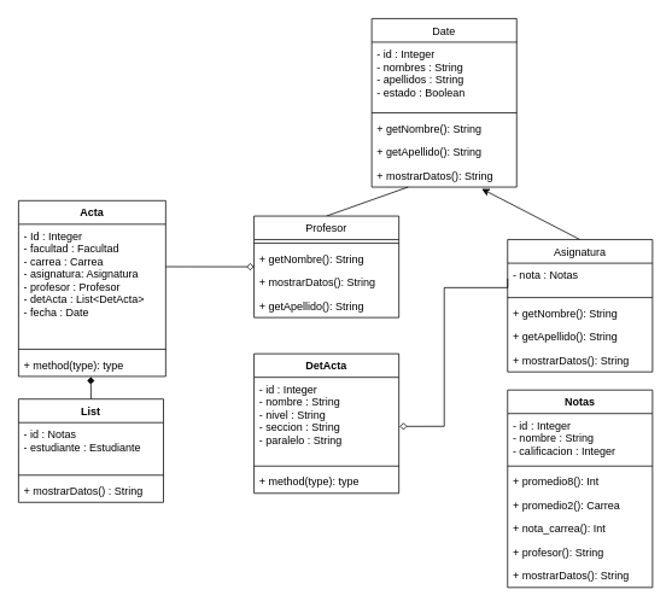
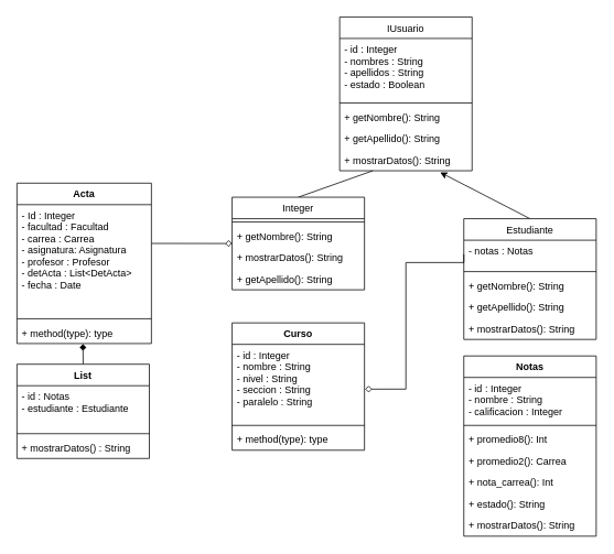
  <mxCell id="0" />
  <mxCell id="1" parent="0" />
- <mxCell id="2" value="Date" style="swimlane;fontStyle=0;align=center;verticalAlign=top;childLayout=stackLayout;horizontal=1;startSize=26;horizontalStack=0;resizeParent=1;resizeParentMax=0;resizeLast=0;collapsible=1;marginBottom=0;" parent="1" vertex="1"><mxGeometry x="410" y="20" width="160" height="186" as="geometry" /></mxCell>
+ <mxCell id="2" value="IUsuario" style="swimlane;fontStyle=0;align=center;verticalAlign=top;childLayout=stackLayout;horizontal=1;startSize=26;horizontalStack=0;resizeParent=1;resizeParentMax=0;resizeLast=0;collapsible=1;marginBottom=0;" parent="1" vertex="1"><mxGeometry x="410" y="20" width="160" height="186" as="geometry" /></mxCell>
  <mxCell id="3" value="- id : Integer&#10;- nombres : String&#10;- apellidos : String&#10;- estado : Boolean" style="text;strokeColor=none;fillColor=none;align=left;verticalAlign=top;spacingLeft=4;spacingRight=4;overflow=hidden;rotatable=0;points=[[0,0.5],[1,0.5]];portConstraint=eastwest;" parent="2" vertex="1"><mxGeometry y="26" width="160" height="74" as="geometry" /></mxCell>
  <mxCell id="4" value="" style="line;strokeWidth=1;fillColor=none;align=left;verticalAlign=middle;spacingTop=-1;spacingLeft=3;spacingRight=3;rotatable=0;labelPosition=right;points=[];portConstraint=eastwest;strokeColor=inherit;" parent="2" vertex="1"><mxGeometry y="100" width="160" height="8" as="geometry" /></mxCell>
  <mxCell id="5" value="+ getNombre(): String" style="text;strokeColor=none;fillColor=none;align=left;verticalAlign=top;spacingLeft=4;spacingRight=4;overflow=hidden;rotatable=0;points=[[0,0.5],[1,0.5]];portConstraint=eastwest;" parent="2" vertex="1"><mxGeometry y="108" width="160" height="26" as="geometry" /></mxCell>
  <mxCell id="6" value="+ getApellido(): String" style="text;strokeColor=none;fillColor=none;align=left;verticalAlign=top;spacingLeft=4;spacingRight=4;overflow=hidden;rotatable=0;points=[[0,0.5],[1,0.5]];portConstraint=eastwest;" vertex="1" parent="2"><mxGeometry y="134" width="160" height="26" as="geometry" /></mxCell>
  <mxCell id="7" value="+ mostrarDatos(): String" style="text;strokeColor=none;fillColor=none;align=left;verticalAlign=top;spacingLeft=4;spacingRight=4;overflow=hidden;rotatable=0;points=[[0,0.5],[1,0.5]];portConstraint=eastwest;" vertex="1" parent="2"><mxGeometry y="160" width="160" height="26" as="geometry" /></mxCell>
  <mxCell id="8" style="edgeStyle=none;html=1;exitX=0;exitY=0.5;exitDx=0;exitDy=0;entryX=1.001;entryY=0.35;entryDx=0;entryDy=0;startArrow=diamond;startFill=0;endArrow=none;endFill=0;entryPerimeter=0;" parent="1" source="10" target="36" edge="1"><mxGeometry relative="1" as="geometry" /></mxCell>
  <mxCell id="9" style="edgeStyle=none;html=1;exitX=0.5;exitY=0;exitDx=0;exitDy=0;entryX=0.25;entryY=1;entryDx=0;entryDy=0;startArrow=none;startFill=0;endArrow=none;endFill=1;" parent="1" source="10" target="2" edge="1"><mxGeometry relative="1" as="geometry" /></mxCell>
- <mxCell id="10" value="Profesor" style="swimlane;fontStyle=0;align=center;verticalAlign=top;childLayout=stackLayout;horizontal=1;startSize=26;horizontalStack=0;resizeParent=1;resizeParentMax=0;resizeLast=0;collapsible=1;marginBottom=0;" parent="1" vertex="1"><mxGeometry x="280" y="238" width="160" height="112" as="geometry" /></mxCell>
+ <mxCell id="10" value="Integer" style="swimlane;fontStyle=0;align=center;verticalAlign=top;childLayout=stackLayout;horizontal=1;startSize=26;horizontalStack=0;resizeParent=1;resizeParentMax=0;resizeLast=0;collapsible=1;marginBottom=0;" parent="1" vertex="1"><mxGeometry x="280" y="238" width="160" height="112" as="geometry" /></mxCell>
  <mxCell id="11" value="" style="line;strokeWidth=1;fillColor=none;align=left;verticalAlign=middle;spacingTop=-1;spacingLeft=3;spacingRight=3;rotatable=0;labelPosition=right;points=[];portConstraint=eastwest;strokeColor=inherit;" parent="10" vertex="1"><mxGeometry y="26" width="160" height="8" as="geometry" /></mxCell>
  <mxCell id="12" value="+ getNombre(): String" style="text;strokeColor=none;fillColor=none;align=left;verticalAlign=top;spacingLeft=4;spacingRight=4;overflow=hidden;rotatable=0;points=[[0,0.5],[1,0.5]];portConstraint=eastwest;" vertex="1" parent="10"><mxGeometry y="34" width="160" height="26" as="geometry" /></mxCell>
  <mxCell id="13" value="+ mostrarDatos(): String" style="text;strokeColor=none;fillColor=none;align=left;verticalAlign=top;spacingLeft=4;spacingRight=4;overflow=hidden;rotatable=0;points=[[0,0.5],[1,0.5]];portConstraint=eastwest;" vertex="1" parent="10"><mxGeometry y="60" width="160" height="26" as="geometry" /></mxCell>
  <mxCell id="14" value="+ getApellido(): String" style="text;strokeColor=none;fillColor=none;align=left;verticalAlign=top;spacingLeft=4;spacingRight=4;overflow=hidden;rotatable=0;points=[[0,0.5],[1,0.5]];portConstraint=eastwest;" vertex="1" parent="10"><mxGeometry y="86" width="160" height="26" as="geometry" /></mxCell>
  <mxCell id="15" style="edgeStyle=none;html=1;exitX=0.5;exitY=0;exitDx=0;exitDy=0;entryX=0.759;entryY=1.075;entryDx=0;entryDy=0;entryPerimeter=0;startArrow=none;startFill=0;endArrow=classic;endFill=1;" parent="1" source="16" target="7" edge="1"><mxGeometry relative="1" as="geometry" /></mxCell>
- <mxCell id="16" value="Asignatura" style="swimlane;fontStyle=0;align=center;verticalAlign=top;childLayout=stackLayout;horizontal=1;startSize=26;horizontalStack=0;resizeParent=1;resizeParentMax=0;resizeLast=0;collapsible=1;marginBottom=0;" parent="1" vertex="1"><mxGeometry x="560" y="264" width="160" height="146" as="geometry" /></mxCell>
- <mxCell id="17" value="- nota : Notas" style="text;strokeColor=none;fillColor=none;align=left;verticalAlign=top;spacingLeft=4;spacingRight=4;overflow=hidden;rotatable=0;points=[[0,0.5],[1,0.5]];portConstraint=eastwest;" parent="16" vertex="1"><mxGeometry y="26" width="160" height="34" as="geometry" /></mxCell>
+ <mxCell id="16" value="Estudiante" style="swimlane;fontStyle=0;align=center;verticalAlign=top;childLayout=stackLayout;horizontal=1;startSize=26;horizontalStack=0;resizeParent=1;resizeParentMax=0;resizeLast=0;collapsible=1;marginBottom=0;" parent="1" vertex="1"><mxGeometry x="560" y="264" width="160" height="146" as="geometry" /></mxCell>
+ <mxCell id="17" value="- notas : Notas" style="text;strokeColor=none;fillColor=none;align=left;verticalAlign=top;spacingLeft=4;spacingRight=4;overflow=hidden;rotatable=0;points=[[0,0.5],[1,0.5]];portConstraint=eastwest;" parent="16" vertex="1"><mxGeometry y="26" width="160" height="34" as="geometry" /></mxCell>
  <mxCell id="18" value="" style="line;strokeWidth=1;fillColor=none;align=left;verticalAlign=middle;spacingTop=-1;spacingLeft=3;spacingRight=3;rotatable=0;labelPosition=right;points=[];portConstraint=eastwest;strokeColor=inherit;" parent="16" vertex="1"><mxGeometry y="60" width="160" height="8" as="geometry" /></mxCell>
  <mxCell id="19" value="+ getNombre(): String" style="text;strokeColor=none;fillColor=none;align=left;verticalAlign=top;spacingLeft=4;spacingRight=4;overflow=hidden;rotatable=0;points=[[0,0.5],[1,0.5]];portConstraint=eastwest;" vertex="1" parent="16"><mxGeometry y="68" width="160" height="26" as="geometry" /></mxCell>
  <mxCell id="20" value="+ getApellido(): String" style="text;strokeColor=none;fillColor=none;align=left;verticalAlign=top;spacingLeft=4;spacingRight=4;overflow=hidden;rotatable=0;points=[[0,0.5],[1,0.5]];portConstraint=eastwest;" vertex="1" parent="16"><mxGeometry y="94" width="160" height="26" as="geometry" /></mxCell>
  <mxCell id="21" value="+ mostrarDatos(): String" style="text;strokeColor=none;fillColor=none;align=left;verticalAlign=top;spacingLeft=4;spacingRight=4;overflow=hidden;rotatable=0;points=[[0,0.5],[1,0.5]];portConstraint=eastwest;" vertex="1" parent="16"><mxGeometry y="120" width="160" height="26" as="geometry" /></mxCell>
  <mxCell id="22" value="Notas" style="swimlane;fontStyle=1;align=center;verticalAlign=top;childLayout=stackLayout;horizontal=1;startSize=26;horizontalStack=0;resizeParent=1;resizeParentMax=0;resizeLast=0;collapsible=1;marginBottom=0;" parent="1" vertex="1"><mxGeometry x="560" y="430" width="160" height="218" as="geometry" /></mxCell>
  <mxCell id="23" value="- id : Integer&#10;- nombre : String&#10;- calificacion : Integer" style="text;strokeColor=none;fillColor=none;align=left;verticalAlign=top;spacingLeft=4;spacingRight=4;overflow=hidden;rotatable=0;points=[[0,0.5],[1,0.5]];portConstraint=eastwest;" parent="22" vertex="1"><mxGeometry y="26" width="160" height="54" as="geometry" /></mxCell>
  <mxCell id="24" value="" style="line;strokeWidth=1;fillColor=none;align=left;verticalAlign=middle;spacingTop=-1;spacingLeft=3;spacingRight=3;rotatable=0;labelPosition=right;points=[];portConstraint=eastwest;strokeColor=inherit;" parent="22" vertex="1"><mxGeometry y="80" width="160" height="8" as="geometry" /></mxCell>
  <mxCell id="25" value="+ promedio8(): Int" style="text;strokeColor=none;fillColor=none;align=left;verticalAlign=top;spacingLeft=4;spacingRight=4;overflow=hidden;rotatable=0;points=[[0,0.5],[1,0.5]];portConstraint=eastwest;" parent="22" vertex="1"><mxGeometry y="88" width="160" height="26" as="geometry" /></mxCell>
  <mxCell id="26" value="+ promedio2(): Carrea" style="text;strokeColor=none;fillColor=none;align=left;verticalAlign=top;spacingLeft=4;spacingRight=4;overflow=hidden;rotatable=0;points=[[0,0.5],[1,0.5]];portConstraint=eastwest;" vertex="1" parent="22"><mxGeometry y="114" width="160" height="26" as="geometry" /></mxCell>
  <mxCell id="27" value="+ nota_carrea(): Int" style="text;strokeColor=none;fillColor=none;align=left;verticalAlign=top;spacingLeft=4;spacingRight=4;overflow=hidden;rotatable=0;points=[[0,0.5],[1,0.5]];portConstraint=eastwest;" vertex="1" parent="22"><mxGeometry y="140" width="160" height="26" as="geometry" /></mxCell>
- <mxCell id="28" value="+ profesor(): String" style="text;strokeColor=none;fillColor=none;align=left;verticalAlign=top;spacingLeft=4;spacingRight=4;overflow=hidden;rotatable=0;points=[[0,0.5],[1,0.5]];portConstraint=eastwest;" vertex="1" parent="22"><mxGeometry y="166" width="160" height="26" as="geometry" /></mxCell>
+ <mxCell id="28" value="+ estado(): String" style="text;strokeColor=none;fillColor=none;align=left;verticalAlign=top;spacingLeft=4;spacingRight=4;overflow=hidden;rotatable=0;points=[[0,0.5],[1,0.5]];portConstraint=eastwest;" vertex="1" parent="22"><mxGeometry y="166" width="160" height="26" as="geometry" /></mxCell>
  <mxCell id="29" value="+ mostrarDatos(): String" style="text;strokeColor=none;fillColor=none;align=left;verticalAlign=top;spacingLeft=4;spacingRight=4;overflow=hidden;rotatable=0;points=[[0,0.5],[1,0.5]];portConstraint=eastwest;" vertex="1" parent="22"><mxGeometry y="192" width="160" height="26" as="geometry" /></mxCell>
  <mxCell id="30" style="edgeStyle=none;html=1;exitX=0.5;exitY=0;exitDx=0;exitDy=0;entryX=0.491;entryY=1.019;entryDx=0;entryDy=0;entryPerimeter=0;startArrow=none;startFill=0;endArrow=diamond;endFill=1;" parent="1" source="31" target="38" edge="1"><mxGeometry relative="1" as="geometry" /></mxCell>
  <mxCell id="31" value="List" style="swimlane;fontStyle=1;align=center;verticalAlign=top;childLayout=stackLayout;horizontal=1;startSize=26;horizontalStack=0;resizeParent=1;resizeParentMax=0;resizeLast=0;collapsible=1;marginBottom=0;" parent="1" vertex="1"><mxGeometry x="20" y="440" width="160" height="114" as="geometry" /></mxCell>
  <mxCell id="32" value="- id : Notas&#10;- estudiante : Estudiante" style="text;strokeColor=none;fillColor=none;align=left;verticalAlign=top;spacingLeft=4;spacingRight=4;overflow=hidden;rotatable=0;points=[[0,0.5],[1,0.5]];portConstraint=eastwest;" parent="31" vertex="1"><mxGeometry y="26" width="160" height="54" as="geometry" /></mxCell>
  <mxCell id="33" value="" style="line;strokeWidth=1;fillColor=none;align=left;verticalAlign=middle;spacingTop=-1;spacingLeft=3;spacingRight=3;rotatable=0;labelPosition=right;points=[];portConstraint=eastwest;strokeColor=inherit;" parent="31" vertex="1"><mxGeometry y="80" width="160" height="8" as="geometry" /></mxCell>
  <mxCell id="34" value="+ mostrarDatos() : String" style="text;strokeColor=none;fillColor=none;align=left;verticalAlign=top;spacingLeft=4;spacingRight=4;overflow=hidden;rotatable=0;points=[[0,0.5],[1,0.5]];portConstraint=eastwest;" parent="31" vertex="1"><mxGeometry y="88" width="160" height="26" as="geometry" /></mxCell>
  <mxCell id="35" value="Acta" style="swimlane;fontStyle=1;align=center;verticalAlign=top;childLayout=stackLayout;horizontal=1;startSize=26;horizontalStack=0;resizeParent=1;resizeParentMax=0;resizeLast=0;collapsible=1;marginBottom=0;" parent="1" vertex="1"><mxGeometry x="20" y="221" width="162.5" height="194" as="geometry" /></mxCell>
  <mxCell id="36" value="- Id : Integer&#10;- facultad : Facultad&#10;- carrea : Carrea&#10;- asignatura: Asignatura&#10;- profesor : Profesor&#10;- detActa : List&lt;DetActa&gt;&#10;- fecha : Date" style="text;strokeColor=none;fillColor=none;align=left;verticalAlign=top;spacingLeft=4;spacingRight=4;overflow=hidden;rotatable=0;points=[[0,0.5],[1,0.5]];portConstraint=eastwest;" parent="35" vertex="1"><mxGeometry y="26" width="162.5" height="134" as="geometry" /></mxCell>
  <mxCell id="37" value="" style="line;strokeWidth=1;fillColor=none;align=left;verticalAlign=middle;spacingTop=-1;spacingLeft=3;spacingRight=3;rotatable=0;labelPosition=right;points=[];portConstraint=eastwest;strokeColor=inherit;" parent="35" vertex="1"><mxGeometry y="160" width="162.5" height="8" as="geometry" /></mxCell>
  <mxCell id="38" value="+ method(type): type" style="text;strokeColor=none;fillColor=none;align=left;verticalAlign=top;spacingLeft=4;spacingRight=4;overflow=hidden;rotatable=0;points=[[0,0.5],[1,0.5]];portConstraint=eastwest;" parent="35" vertex="1"><mxGeometry y="168" width="162.5" height="26" as="geometry" /></mxCell>
- <mxCell id="39" value="DetActa" style="swimlane;fontStyle=1;align=center;verticalAlign=top;childLayout=stackLayout;horizontal=1;startSize=26;horizontalStack=0;resizeParent=1;resizeParentMax=0;resizeLast=0;collapsible=1;marginBottom=0;" parent="1" vertex="1"><mxGeometry x="280" y="390" width="160" height="154" as="geometry" /></mxCell>
+ <mxCell id="39" value="Curso" style="swimlane;fontStyle=1;align=center;verticalAlign=top;childLayout=stackLayout;horizontal=1;startSize=26;horizontalStack=0;resizeParent=1;resizeParentMax=0;resizeLast=0;collapsible=1;marginBottom=0;" parent="1" vertex="1"><mxGeometry x="280" y="390" width="160" height="154" as="geometry" /></mxCell>
  <mxCell id="40" value="- id : Integer&#10;- nombre : String&#10;- nivel : String&#10;- seccion : String&#10;- paralelo : String" style="text;strokeColor=none;fillColor=none;align=left;verticalAlign=top;spacingLeft=4;spacingRight=4;overflow=hidden;rotatable=0;points=[[0,0.5],[1,0.5]];portConstraint=eastwest;" parent="39" vertex="1"><mxGeometry y="26" width="160" height="94" as="geometry" /></mxCell>
  <mxCell id="41" value="" style="line;strokeWidth=1;fillColor=none;align=left;verticalAlign=middle;spacingTop=-1;spacingLeft=3;spacingRight=3;rotatable=0;labelPosition=right;points=[];portConstraint=eastwest;strokeColor=inherit;" parent="39" vertex="1"><mxGeometry y="120" width="160" height="8" as="geometry" /></mxCell>
  <mxCell id="42" value="+ method(type): type" style="text;strokeColor=none;fillColor=none;align=left;verticalAlign=top;spacingLeft=4;spacingRight=4;overflow=hidden;rotatable=0;points=[[0,0.5],[1,0.5]];portConstraint=eastwest;" parent="39" vertex="1"><mxGeometry y="128" width="160" height="26" as="geometry" /></mxCell>
  <mxCell id="43" style="edgeStyle=orthogonalEdgeStyle;rounded=0;orthogonalLoop=1;jettySize=auto;html=1;exitX=0;exitY=0.5;exitDx=0;exitDy=0;startArrow=none;startFill=0;endArrow=diamond;endFill=0;entryX=1.005;entryY=0.576;entryDx=0;entryDy=0;entryPerimeter=0;" parent="1" source="17" target="40" edge="1"><mxGeometry relative="1" as="geometry"><mxPoint x="470" y="440" as="targetPoint" /><Array as="points"><mxPoint x="560" y="317" /><mxPoint x="490" y="317" /><mxPoint x="490" y="470" /></Array></mxGeometry></mxCell>
